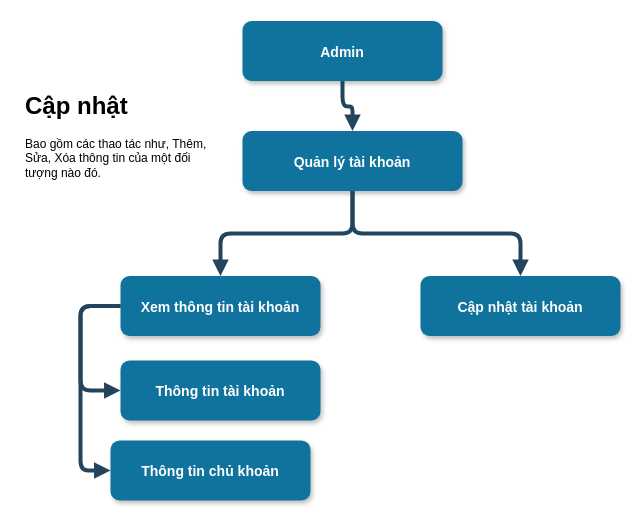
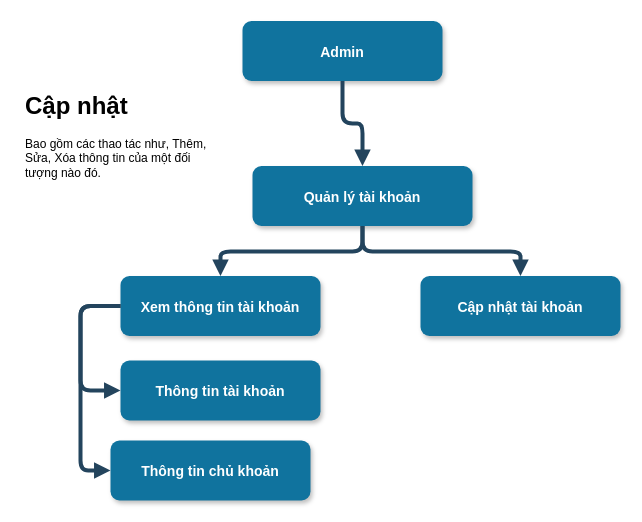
  <mxCell id="0" />
  <mxCell id="1" parent="0" />
  <mxCell id="2" value="Admin" style="rounded=1;fillColor=#10739E;strokeColor=none;shadow=1;gradientColor=none;fontStyle=1;fontColor=#FFFFFF;fontSize=14;" vertex="1" parent="1"><mxGeometry x="242" y="20.5" width="200" height="60" as="geometry" /></mxCell>
- <mxCell id="3" value="Quản lý tài khoản" style="rounded=1;fillColor=#10739E;strokeColor=none;shadow=1;gradientColor=none;fontStyle=1;fontColor=#FFFFFF;fontSize=14;" vertex="1" parent="1"><mxGeometry x="242" y="130.5" width="220" height="60" as="geometry" /></mxCell>
+ <mxCell id="3" value="Quản lý tài khoản" style="rounded=1;fillColor=#10739E;strokeColor=none;shadow=1;gradientColor=none;fontStyle=1;fontColor=#FFFFFF;fontSize=14;" vertex="1" parent="1"><mxGeometry x="252" y="165.5" width="220" height="60" as="geometry" /></mxCell>
  <mxCell id="4" value="Xem thông tin tài khoản" style="rounded=1;fillColor=#10739E;strokeColor=none;shadow=1;gradientColor=none;fontStyle=1;fontColor=#FFFFFF;fontSize=14;" vertex="1" parent="1"><mxGeometry x="120" y="275.5" width="200" height="60" as="geometry" /></mxCell>
  <mxCell id="5" value="Cập nhật tài khoản" style="rounded=1;fillColor=#10739E;strokeColor=none;shadow=1;gradientColor=none;fontStyle=1;fontColor=#FFFFFF;fontSize=14;" vertex="1" parent="1"><mxGeometry x="420" y="275.5" width="200" height="60" as="geometry" /></mxCell>
  <mxCell id="6" value="" style="edgeStyle=elbowEdgeStyle;elbow=vertical;strokeWidth=4;endArrow=block;endFill=1;fontStyle=1;strokeColor=#23445D;" edge="1" parent="1" source="2" target="3"><mxGeometry x="22" y="165.5" width="100" height="100" as="geometry"><mxPoint x="-388" y="85.5" as="sourcePoint" /><mxPoint x="-288" y="-14.5" as="targetPoint" /></mxGeometry></mxCell>
  <mxCell id="7" value="" style="edgeStyle=elbowEdgeStyle;elbow=vertical;strokeWidth=4;endArrow=block;endFill=1;fontStyle=1;strokeColor=#23445D;" edge="1" parent="1" source="3" target="5"><mxGeometry x="22" y="165.5" width="100" height="100" as="geometry"><mxPoint x="-388" y="85.5" as="sourcePoint" /><mxPoint x="-288" y="-14.5" as="targetPoint" /></mxGeometry></mxCell>
  <mxCell id="8" value="" style="edgeStyle=elbowEdgeStyle;elbow=vertical;strokeWidth=4;endArrow=block;endFill=1;fontStyle=1;strokeColor=#23445D;" edge="1" parent="1" source="3" target="4"><mxGeometry x="22" y="165.5" width="100" height="100" as="geometry"><mxPoint x="-388" y="85.5" as="sourcePoint" /><mxPoint x="-288" y="-14.5" as="targetPoint" /></mxGeometry></mxCell>
  <mxCell id="9" value="Thông tin tài khoản" style="rounded=1;fillColor=#10739E;strokeColor=none;shadow=1;gradientColor=none;fontStyle=1;fontColor=#FFFFFF;fontSize=14;" vertex="1" parent="1"><mxGeometry x="120" y="360" width="200" height="60" as="geometry" /></mxCell>
  <mxCell id="10" value="&lt;h1&gt;Cập nhật&lt;/h1&gt;&lt;p&gt;Bao gồm các thao tác như, Thêm, Sửa, Xóa thông tin của một đối tượng nào đó.&lt;/p&gt;" style="text;html=1;strokeColor=none;fillColor=none;spacing=5;spacingTop=-20;whiteSpace=wrap;overflow=hidden;rounded=0;" vertex="1" parent="1"><mxGeometry x="20" y="85.5" width="190" height="120" as="geometry" /></mxCell>
  <mxCell id="11" value="" style="edgeStyle=elbowEdgeStyle;elbow=vertical;strokeWidth=4;endArrow=block;endFill=1;fontStyle=1;strokeColor=#23445D;exitX=0;exitY=0.5;exitDx=0;exitDy=0;entryX=0;entryY=0.5;entryDx=0;entryDy=0;" edge="1" parent="1" source="4" target="9"><mxGeometry x="22" y="165.5" width="100" height="100" as="geometry"><mxPoint x="372" y="236" as="sourcePoint" /><mxPoint x="60" y="286" as="targetPoint" /><Array as="points"><mxPoint x="80" y="350" /></Array></mxGeometry></mxCell>
  <mxCell id="12" value="Thông tin chủ khoản" style="rounded=1;fillColor=#10739E;strokeColor=none;shadow=1;gradientColor=none;fontStyle=1;fontColor=#FFFFFF;fontSize=14;" vertex="1" parent="1"><mxGeometry x="110" y="440" width="200" height="60" as="geometry" /></mxCell>
  <mxCell id="13" value="" style="edgeStyle=elbowEdgeStyle;elbow=vertical;strokeWidth=4;endArrow=block;endFill=1;fontStyle=1;strokeColor=#23445D;exitX=0;exitY=0.5;exitDx=0;exitDy=0;entryX=0;entryY=0.5;entryDx=0;entryDy=0;" edge="1" parent="1" source="4" target="12"><mxGeometry x="22" y="165.5" width="100" height="100" as="geometry"><mxPoint x="130" y="315" as="sourcePoint" /><mxPoint x="130" y="400" as="targetPoint" /><Array as="points"><mxPoint x="80" y="390" /></Array></mxGeometry></mxCell>
